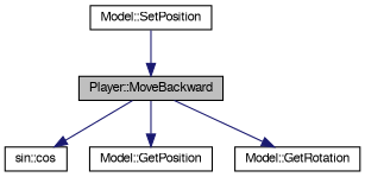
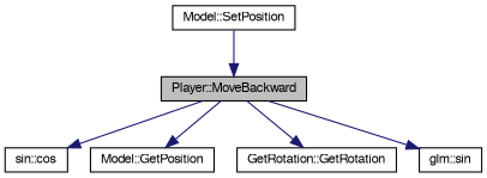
  digraph {
    rankdir=TB
    node [color=black fontname=FreeSans fontsize=10 shape=record]
    edge [color=midnightblue fontname=FreeSans fontsize=10 labelfontname=FreeSans labelfontsize=10 style=solid]
    n1 [fillcolor=grey75 fontcolor=black height=0.2 label="Player::MoveBackward" style=filled width=0.4]
    n2 [height=0.2 label="sin::cos" width=0.4]
    n3 [height=0.2 label="Model::GetPosition" width=0.4]
-   n4 [height=0.2 label="Model::GetRotation" width=0.4]
+   n4 [height=0.2 label="GetRotation::GetRotation" width=0.4]
+   n5 [height=0.2 label="glm::sin" width=0.4]
    n6 [height=0.2 label="Model::SetPosition" width=0.4]
    n1 -> n2
    n1 -> n3
    n1 -> n4
+   n1 -> n5
    n6 -> n1
  }
